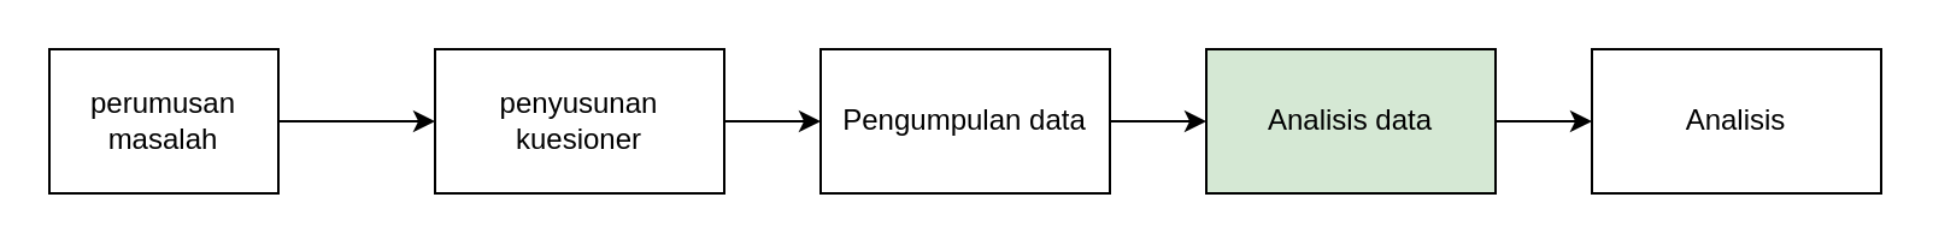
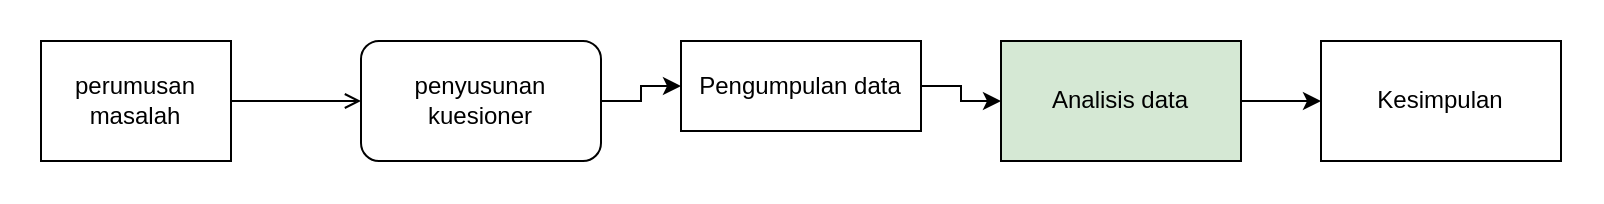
  <mxCell id="0" />
  <mxCell id="1" parent="0" />
- <mxCell id="2" value="" style="edgeStyle=orthogonalEdgeStyle;rounded=0;orthogonalLoop=1;jettySize=auto;html=1;" parent="1" source="3" target="4" edge="1"><mxGeometry relative="1" as="geometry" /></mxCell>
+ <mxCell id="2" value="" style="edgeStyle=orthogonalEdgeStyle;rounded=0;orthogonalLoop=1;jettySize=auto;html=1;endArrow=open;" parent="1" source="3" target="4" edge="1"><mxGeometry relative="1" as="geometry" /></mxCell>
  <mxCell id="3" value="perumusan masalah" style="whiteSpace=wrap;html=1;" parent="1" vertex="1"><mxGeometry x="20" y="20" width="95" height="60" as="geometry" /></mxCell>
- <mxCell id="4" value="penyusunan kuesioner" style="whiteSpace=wrap;html=1;" parent="1" vertex="1"><mxGeometry x="180" y="20" width="120" height="60" as="geometry" /></mxCell>
+ <mxCell id="4" value="penyusunan kuesioner" style="whiteSpace=wrap;html=1;rounded=1;" parent="1" vertex="1"><mxGeometry x="180" y="20" width="120" height="60" as="geometry" /></mxCell>
  <mxCell id="5" value="" style="edgeStyle=orthogonalEdgeStyle;rounded=0;orthogonalLoop=1;jettySize=auto;html=1;exitX=1;exitY=0.5;exitDx=0;exitDy=0;" parent="1" source="4" target="7" edge="1"><mxGeometry relative="1" as="geometry"><mxPoint x="460" y="50" as="sourcePoint" /></mxGeometry></mxCell>
  <mxCell id="6" style="edgeStyle=orthogonalEdgeStyle;rounded=0;orthogonalLoop=1;jettySize=auto;html=1;entryX=0;entryY=0.5;entryDx=0;entryDy=0;" edge="1" parent="1" source="7" target="9"><mxGeometry relative="1" as="geometry" /></mxCell>
- <mxCell id="7" value="Pengumpulan data" style="whiteSpace=wrap;html=1;" parent="1" vertex="1"><mxGeometry x="340" y="20" width="120" height="60" as="geometry" /></mxCell>
+ <mxCell id="7" value="Pengumpulan data" style="whiteSpace=wrap;html=1;" parent="1" vertex="1"><mxGeometry x="340" y="20" width="120" height="45" as="geometry" /></mxCell>
  <mxCell id="8" style="edgeStyle=orthogonalEdgeStyle;rounded=0;orthogonalLoop=1;jettySize=auto;html=1;entryX=0;entryY=0.5;entryDx=0;entryDy=0;" edge="1" parent="1" source="9" target="10"><mxGeometry relative="1" as="geometry" /></mxCell>
  <mxCell id="9" value="Analisis data" style="whiteSpace=wrap;html=1;fillColor=#d5e8d4;" parent="1" vertex="1"><mxGeometry x="500" y="20" width="120" height="60" as="geometry" /></mxCell>
- <mxCell id="10" value="Analisis" style="whiteSpace=wrap;html=1;" parent="1" vertex="1"><mxGeometry x="660" y="20" width="120" height="60" as="geometry" /></mxCell>
+ <mxCell id="10" value="Kesimpulan" style="whiteSpace=wrap;html=1;" parent="1" vertex="1"><mxGeometry x="660" y="20" width="120" height="60" as="geometry" /></mxCell>
